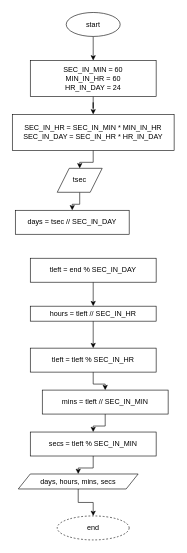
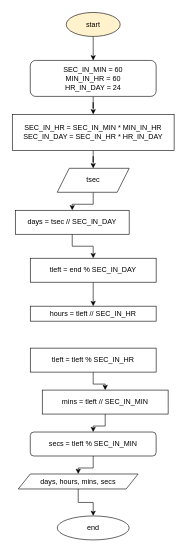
  <mxCell id="0" />
  <mxCell id="1" parent="0" />
  <mxCell id="2" value="" style="edgeStyle=orthogonalEdgeStyle;rounded=0;orthogonalLoop=1;jettySize=auto;html=1;" parent="1" source="3" target="5" edge="1"><mxGeometry relative="1" as="geometry" /></mxCell>
- <mxCell id="3" value="start" style="ellipse;whiteSpace=wrap;html=1;" parent="1" vertex="1"><mxGeometry x="110" y="20" width="90" height="40" as="geometry" /></mxCell>
+ <mxCell id="3" value="start" style="ellipse;whiteSpace=wrap;html=1;fillColor=#fff2cc;" parent="1" vertex="1"><mxGeometry x="110" y="20" width="90" height="40" as="geometry" /></mxCell>
  <mxCell id="4" value="" style="edgeStyle=orthogonalEdgeStyle;rounded=0;orthogonalLoop=1;jettySize=auto;html=1;" parent="1" source="5" target="7" edge="1"><mxGeometry relative="1" as="geometry" /></mxCell>
- <mxCell id="5" value="SEC_IN_MIN = 60&lt;div&gt;MIN_IN_HR = 60&lt;/div&gt;&lt;div&gt;HR_IN_DAY = 24&lt;/div&gt;" style="rounded=0;whiteSpace=wrap;html=1;" parent="1" vertex="1"><mxGeometry x="50" y="100" width="210" height="60" as="geometry" /></mxCell>
+ <mxCell id="5" value="SEC_IN_MIN = 60&lt;div&gt;MIN_IN_HR = 60&lt;/div&gt;&lt;div&gt;HR_IN_DAY = 24&lt;/div&gt;" style="whiteSpace=wrap;html=1;rounded=1;" parent="1" vertex="1"><mxGeometry x="50" y="100" width="210" height="60" as="geometry" /></mxCell>
  <mxCell id="6" value="" style="edgeStyle=orthogonalEdgeStyle;rounded=0;orthogonalLoop=1;jettySize=auto;html=1;" parent="1" source="7" target="9" edge="1"><mxGeometry relative="1" as="geometry" /></mxCell>
  <mxCell id="7" value="SEC_IN_HR = SEC_IN_MIN * MIN_IN_HR&lt;div&gt;SEC_IN_DAY = SEC_IN_HR * HR_IN_DAY&lt;/div&gt;" style="whiteSpace=wrap;html=1;rounded=0;" parent="1" vertex="1"><mxGeometry x="20" y="190" width="270" height="60" as="geometry" /></mxCell>
  <mxCell id="8" value="" style="edgeStyle=orthogonalEdgeStyle;rounded=0;orthogonalLoop=1;jettySize=auto;html=1;" parent="1" source="9" target="11" edge="1"><mxGeometry relative="1" as="geometry" /></mxCell>
- <mxCell id="9" value="tsec" style="shape=parallelogram;perimeter=parallelogramPerimeter;whiteSpace=wrap;html=1;fixedSize=1;rounded=0;" parent="1" vertex="1"><mxGeometry x="95" y="280" width="75" height="40" as="geometry" /></mxCell>
+ <mxCell id="9" value="tsec" style="shape=parallelogram;perimeter=parallelogramPerimeter;whiteSpace=wrap;html=1;fixedSize=1;rounded=0;" parent="1" vertex="1"><mxGeometry x="95" y="280" width="120" height="40" as="geometry" /></mxCell>
+ <mxCell id="10" value="" style="edgeStyle=orthogonalEdgeStyle;rounded=0;orthogonalLoop=1;jettySize=auto;html=1;" parent="1" source="11" target="13" edge="1"><mxGeometry relative="1" as="geometry" /></mxCell>
  <mxCell id="11" value="days = tsec // SEC_IN_DAY" style="whiteSpace=wrap;html=1;rounded=0;" parent="1" vertex="1"><mxGeometry x="25" y="350" width="190" height="40" as="geometry" /></mxCell>
  <mxCell id="12" value="" style="edgeStyle=orthogonalEdgeStyle;rounded=0;orthogonalLoop=1;jettySize=auto;html=1;" parent="1" source="13" target="15" edge="1"><mxGeometry relative="1" as="geometry" /></mxCell>
  <mxCell id="13" value="tleft = end % SEC_IN_DAY" style="whiteSpace=wrap;html=1;rounded=0;" parent="1" vertex="1"><mxGeometry x="50" y="430" width="210" height="40" as="geometry" /></mxCell>
- <mxCell id="14" value="" style="edgeStyle=orthogonalEdgeStyle;rounded=0;orthogonalLoop=1;jettySize=auto;html=1;" parent="1" source="15" target="17" edge="1"><mxGeometry relative="1" as="geometry" /></mxCell>
  <mxCell id="15" value="hours = tleft // SEC_IN_HR" style="whiteSpace=wrap;html=1;rounded=0;" parent="1" vertex="1"><mxGeometry x="50" y="510" width="210" height="25" as="geometry" /></mxCell>
  <mxCell id="16" value="" style="edgeStyle=orthogonalEdgeStyle;rounded=0;orthogonalLoop=1;jettySize=auto;html=1;" parent="1" source="17" target="19" edge="1"><mxGeometry relative="1" as="geometry" /></mxCell>
  <mxCell id="17" value="tleft = tleft % SEC_IN_HR" style="whiteSpace=wrap;html=1;rounded=0;" parent="1" vertex="1"><mxGeometry x="50" y="580" width="210" height="40" as="geometry" /></mxCell>
  <mxCell id="18" value="" style="edgeStyle=orthogonalEdgeStyle;rounded=0;orthogonalLoop=1;jettySize=auto;html=1;" parent="1" source="19" target="21" edge="1"><mxGeometry relative="1" as="geometry" /></mxCell>
  <mxCell id="19" value="mins = tleft // SEC_IN_MIN" style="whiteSpace=wrap;html=1;rounded=0;" parent="1" vertex="1"><mxGeometry x="70" y="650" width="210" height="40" as="geometry" /></mxCell>
  <mxCell id="20" value="" style="edgeStyle=orthogonalEdgeStyle;rounded=0;orthogonalLoop=1;jettySize=auto;html=1;" parent="1" source="21" target="23" edge="1"><mxGeometry relative="1" as="geometry" /></mxCell>
- <mxCell id="21" value="secs = tleft % SEC_IN_MIN" style="whiteSpace=wrap;html=1;rounded=0;" parent="1" vertex="1"><mxGeometry x="50" y="720" width="210" height="40" as="geometry" /></mxCell>
+ <mxCell id="21" value="secs = tleft % SEC_IN_MIN" style="whiteSpace=wrap;html=1;rounded=1;" parent="1" vertex="1"><mxGeometry x="50" y="720" width="210" height="40" as="geometry" /></mxCell>
  <mxCell id="22" value="" style="edgeStyle=orthogonalEdgeStyle;rounded=0;orthogonalLoop=1;jettySize=auto;html=1;" parent="1" source="23" target="24" edge="1"><mxGeometry relative="1" as="geometry" /></mxCell>
  <mxCell id="23" value="days, hours, mins, secs" style="shape=parallelogram;perimeter=parallelogramPerimeter;whiteSpace=wrap;html=1;fixedSize=1;rounded=0;" parent="1" vertex="1"><mxGeometry x="30" y="790" width="200" height="25" as="geometry" /></mxCell>
- <mxCell id="24" value="end" style="ellipse;whiteSpace=wrap;html=1;dashed=1;" parent="1" vertex="1"><mxGeometry x="95" y="860" width="120" height="40" as="geometry" /></mxCell>
+ <mxCell id="24" value="end" style="ellipse;whiteSpace=wrap;html=1;" parent="1" vertex="1"><mxGeometry x="95" y="860" width="120" height="40" as="geometry" /></mxCell>
